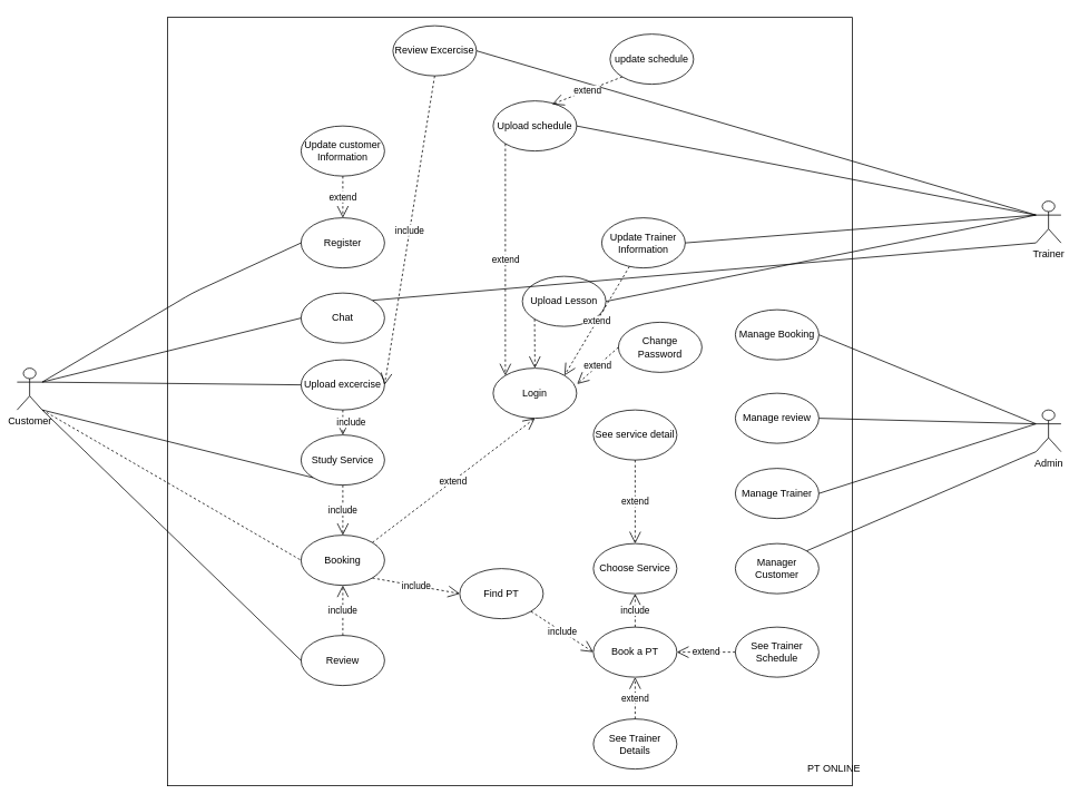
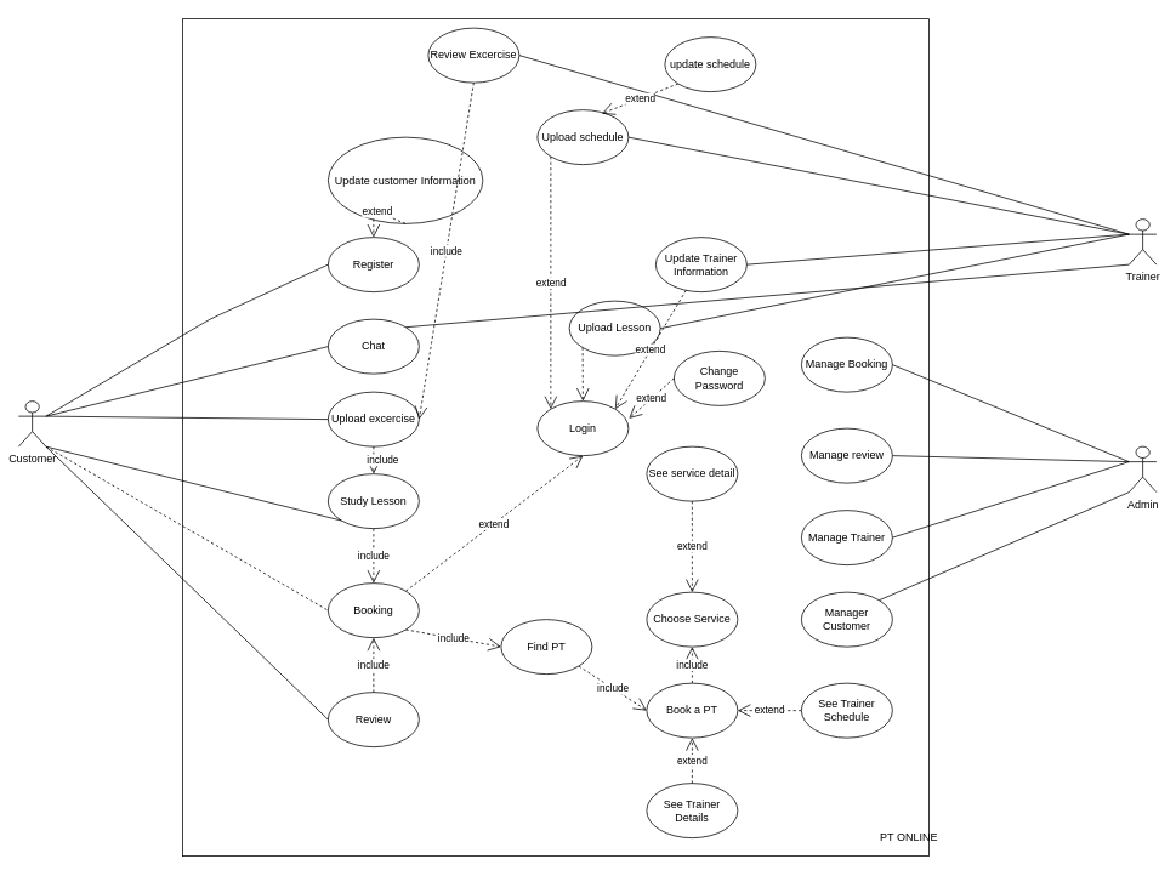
  <mxCell id="0" />
  <mxCell id="1" parent="0" />
  <mxCell id="2" value="" style="rounded=0;whiteSpace=wrap;html=1;" parent="1" vertex="1"><mxGeometry x="200" y="20" width="820" height="920" as="geometry" /></mxCell>
  <mxCell id="3" value="Customer" style="shape=umlActor;verticalLabelPosition=bottom;verticalAlign=top;html=1;labelPosition=center;align=center;" parent="1" vertex="1"><mxGeometry x="20" y="440" width="30" height="50" as="geometry" /></mxCell>
  <mxCell id="4" value="Chat" style="ellipse;whiteSpace=wrap;html=1;" parent="1" vertex="1"><mxGeometry x="360" y="350" width="100" height="60" as="geometry" /></mxCell>
  <mxCell id="5" value="Register" style="ellipse;whiteSpace=wrap;html=1;" parent="1" vertex="1"><mxGeometry x="360" y="260" width="100" height="60" as="geometry" /></mxCell>
  <mxCell id="6" value="Trainer" style="shape=umlActor;verticalLabelPosition=bottom;verticalAlign=top;html=1;labelPosition=center;align=center;" parent="1" vertex="1"><mxGeometry x="1240" y="240" width="30" height="50" as="geometry" /></mxCell>
  <mxCell id="7" value="Admin" style="shape=umlActor;verticalLabelPosition=bottom;verticalAlign=top;html=1;labelPosition=center;align=center;" parent="1" vertex="1"><mxGeometry x="1240" y="490" width="30" height="50" as="geometry" /></mxCell>
- <mxCell id="8" value="Study Service" style="ellipse;whiteSpace=wrap;html=1;" parent="1" vertex="1"><mxGeometry x="360" y="520" width="100" height="60" as="geometry" /></mxCell>
+ <mxCell id="8" value="Study Lesson" style="ellipse;whiteSpace=wrap;html=1;" parent="1" vertex="1"><mxGeometry x="360" y="520" width="100" height="60" as="geometry" /></mxCell>
  <mxCell id="9" value="Booking" style="ellipse;whiteSpace=wrap;html=1;" parent="1" vertex="1"><mxGeometry x="360" y="640" width="100" height="60" as="geometry" /></mxCell>
  <mxCell id="10" value="Upload Lesson" style="ellipse;whiteSpace=wrap;html=1;" parent="1" vertex="1"><mxGeometry x="625" y="330" width="100" height="60" as="geometry" /></mxCell>
  <mxCell id="11" value="Login" style="ellipse;whiteSpace=wrap;html=1;" parent="1" vertex="1"><mxGeometry x="590" y="440" width="100" height="60" as="geometry" /></mxCell>
  <mxCell id="12" value="Book a PT" style="ellipse;whiteSpace=wrap;html=1;" parent="1" vertex="1"><mxGeometry x="710" y="750" width="100" height="60" as="geometry" /></mxCell>
  <mxCell id="13" value="Choose Service" style="ellipse;whiteSpace=wrap;html=1;" parent="1" vertex="1"><mxGeometry x="710" y="650" width="100" height="60" as="geometry" /></mxCell>
  <mxCell id="14" value="Manage review" style="ellipse;whiteSpace=wrap;html=1;" parent="1" vertex="1"><mxGeometry x="880" y="470" width="100" height="60" as="geometry" /></mxCell>
  <mxCell id="15" value="Manage Booking" style="ellipse;whiteSpace=wrap;html=1;" parent="1" vertex="1"><mxGeometry x="880" y="370" width="100" height="60" as="geometry" /></mxCell>
  <mxCell id="16" value="Manage Trainer" style="ellipse;whiteSpace=wrap;html=1;" parent="1" vertex="1"><mxGeometry x="880" y="560" width="100" height="60" as="geometry" /></mxCell>
  <mxCell id="17" value="Manager Customer" style="ellipse;whiteSpace=wrap;html=1;" parent="1" vertex="1"><mxGeometry x="880" y="650" width="100" height="60" as="geometry" /></mxCell>
  <mxCell id="18" value="" style="endArrow=none;endSize=12;html=1;exitX=1;exitY=0.333;exitDx=0;exitDy=0;exitPerimeter=0;entryX=0;entryY=0.5;entryDx=0;entryDy=0;endFill=0;" parent="1" source="3" target="5" edge="1"><mxGeometry width="160" relative="1" as="geometry"><mxPoint x="100" y="406.667" as="sourcePoint" /><mxPoint x="340" y="270" as="targetPoint" /><Array as="points"><mxPoint x="230" y="350" /></Array></mxGeometry></mxCell>
  <mxCell id="19" value="" style="endArrow=none;endSize=12;html=1;exitX=1;exitY=0.333;exitDx=0;exitDy=0;exitPerimeter=0;entryX=0;entryY=0.5;entryDx=0;entryDy=0;endFill=0;" parent="1" source="3" target="4" edge="1"><mxGeometry width="160" relative="1" as="geometry"><mxPoint x="100" y="566.667" as="sourcePoint" /><mxPoint x="360" y="453.333" as="targetPoint" /><Array as="points" /></mxGeometry></mxCell>
  <mxCell id="20" value="" style="endArrow=none;endSize=12;html=1;exitX=1;exitY=1;exitDx=0;exitDy=0;exitPerimeter=0;entryX=0;entryY=1;entryDx=0;entryDy=0;endFill=0;" parent="1" source="3" target="8" edge="1"><mxGeometry x="-0.053" y="-2" width="160" relative="1" as="geometry"><mxPoint x="100" y="566.667" as="sourcePoint" /><mxPoint x="390" y="470.003" as="targetPoint" /><Array as="points" /><mxPoint as="offset" /></mxGeometry></mxCell>
  <mxCell id="21" value="" style="endArrow=none;endSize=12;html=1;exitX=1;exitY=1;exitDx=0;exitDy=0;exitPerimeter=0;entryX=0;entryY=0.5;entryDx=0;entryDy=0;endFill=0;dashed=1;" parent="1" source="3" target="9" edge="1"><mxGeometry width="160" relative="1" as="geometry"><mxPoint x="100" y="600" as="sourcePoint" /><mxPoint x="440" y="573.333" as="targetPoint" /><Array as="points" /></mxGeometry></mxCell>
  <mxCell id="22" value="include" style="endArrow=open;endSize=12;dashed=1;html=1;exitX=1;exitY=1;exitDx=0;exitDy=0;entryX=0;entryY=0.5;entryDx=0;entryDy=0;" parent="1" source="9" target="58" edge="1"><mxGeometry width="160" relative="1" as="geometry"><mxPoint x="450" y="760" as="sourcePoint" /><mxPoint x="710" y="643.333" as="targetPoint" /><Array as="points" /></mxGeometry></mxCell>
  <mxCell id="23" value="" style="endArrow=none;endSize=12;html=1;exitX=0;exitY=1;exitDx=0;exitDy=0;exitPerimeter=0;entryX=1;entryY=0;entryDx=0;entryDy=0;endFill=0;" parent="1" source="6" target="4" edge="1"><mxGeometry width="160" relative="1" as="geometry"><mxPoint x="710" y="280" as="sourcePoint" /><mxPoint x="970" y="163.333" as="targetPoint" /><Array as="points" /></mxGeometry></mxCell>
  <mxCell id="24" value="" style="endArrow=none;endSize=12;html=1;exitX=0;exitY=1;exitDx=0;exitDy=0;exitPerimeter=0;entryX=1;entryY=0;entryDx=0;entryDy=0;endFill=0;" parent="1" source="7" target="17" edge="1"><mxGeometry width="160" relative="1" as="geometry"><mxPoint x="990" y="780" as="sourcePoint" /><mxPoint x="1250" y="663.333" as="targetPoint" /><Array as="points" /></mxGeometry></mxCell>
  <mxCell id="25" value="" style="endArrow=none;endSize=12;html=1;exitX=0;exitY=0.333;exitDx=0;exitDy=0;exitPerimeter=0;entryX=1;entryY=0.5;entryDx=0;entryDy=0;endFill=0;" parent="1" source="7" target="16" edge="1"><mxGeometry width="160" relative="1" as="geometry"><mxPoint x="900" y="440" as="sourcePoint" /><mxPoint x="1160" y="323.333" as="targetPoint" /><Array as="points" /></mxGeometry></mxCell>
  <mxCell id="26" value="" style="endArrow=none;endSize=12;html=1;exitX=0;exitY=0.333;exitDx=0;exitDy=0;exitPerimeter=0;entryX=1;entryY=0.5;entryDx=0;entryDy=0;endFill=0;" parent="1" source="7" target="14" edge="1"><mxGeometry width="160" relative="1" as="geometry"><mxPoint x="920" y="420" as="sourcePoint" /><mxPoint x="1180" y="303.333" as="targetPoint" /><Array as="points" /></mxGeometry></mxCell>
  <mxCell id="27" value="" style="endArrow=none;endSize=12;html=1;exitX=0;exitY=0.333;exitDx=0;exitDy=0;exitPerimeter=0;entryX=1;entryY=0.5;entryDx=0;entryDy=0;endFill=0;" parent="1" source="7" target="15" edge="1"><mxGeometry x="-0.057" y="-7" width="160" relative="1" as="geometry"><mxPoint x="910" y="370" as="sourcePoint" /><mxPoint x="1170" y="253.333" as="targetPoint" /><Array as="points" /><mxPoint as="offset" /></mxGeometry></mxCell>
  <mxCell id="28" value="" style="endArrow=none;endSize=12;html=1;exitX=0;exitY=0.333;exitDx=0;exitDy=0;exitPerimeter=0;entryX=1;entryY=0.5;entryDx=0;entryDy=0;endFill=0;" parent="1" source="6" target="10" edge="1"><mxGeometry width="160" relative="1" as="geometry"><mxPoint x="750" y="230" as="sourcePoint" /><mxPoint x="1010" y="113.333" as="targetPoint" /><Array as="points" /></mxGeometry></mxCell>
  <mxCell id="29" value="extend" style="endArrow=open;endSize=12;dashed=1;html=1;exitX=1;exitY=0;exitDx=0;exitDy=0;entryX=0.5;entryY=1;entryDx=0;entryDy=0;" parent="1" source="9" target="11" edge="1"><mxGeometry width="160" relative="1" as="geometry"><mxPoint x="520" y="630" as="sourcePoint" /><mxPoint x="780" y="513.333" as="targetPoint" /><Array as="points" /></mxGeometry></mxCell>
  <mxCell id="30" value="Update Trainer Information" style="ellipse;whiteSpace=wrap;html=1;" parent="1" vertex="1"><mxGeometry x="720" y="260" width="100" height="60" as="geometry" /></mxCell>
- <mxCell id="31" value="Update customer Information" style="ellipse;whiteSpace=wrap;html=1;" parent="1" vertex="1"><mxGeometry x="360" y="150" width="100" height="60" as="geometry" /></mxCell>
+ <mxCell id="31" value="Update customer Information" style="ellipse;whiteSpace=wrap;html=1;" parent="1" vertex="1"><mxGeometry x="360" y="150" width="170" height="95" as="geometry" /></mxCell>
  <mxCell id="32" value="extend" style="endArrow=open;endSize=12;dashed=1;html=1;exitX=0.5;exitY=1;exitDx=0;exitDy=0;entryX=0.5;entryY=0;entryDx=0;entryDy=0;" parent="1" source="31" target="5" edge="1"><mxGeometry width="160" relative="1" as="geometry"><mxPoint x="170" y="160" as="sourcePoint" /><mxPoint x="430" y="43.333" as="targetPoint" /><Array as="points"><mxPoint x="410" y="230" /></Array></mxGeometry></mxCell>
  <mxCell id="33" value="See Trainer Details" style="ellipse;whiteSpace=wrap;html=1;" parent="1" vertex="1"><mxGeometry x="710" y="860" width="100" height="60" as="geometry" /></mxCell>
  <mxCell id="34" value="extend" style="endArrow=open;endSize=12;dashed=1;html=1;entryX=0.5;entryY=1;entryDx=0;entryDy=0;exitX=0.5;exitY=0;exitDx=0;exitDy=0;" parent="1" source="33" target="12" edge="1"><mxGeometry width="160" relative="1" as="geometry"><mxPoint x="410" y="730" as="sourcePoint" /><mxPoint x="410" y="780" as="targetPoint" /><Array as="points" /><mxPoint as="offset" /></mxGeometry></mxCell>
  <mxCell id="35" value="" style="endArrow=none;endSize=12;html=1;exitX=0;exitY=0.333;exitDx=0;exitDy=0;exitPerimeter=0;entryX=1;entryY=0.5;entryDx=0;entryDy=0;endFill=0;" parent="1" source="6" target="30" edge="1"><mxGeometry width="160" relative="1" as="geometry"><mxPoint x="720" y="270" as="sourcePoint" /><mxPoint x="230" y="213.333" as="targetPoint" /><Array as="points" /></mxGeometry></mxCell>
  <mxCell id="36" value="Upload schedule" style="ellipse;whiteSpace=wrap;html=1;" parent="1" vertex="1"><mxGeometry x="590" y="120" width="100" height="60" as="geometry" /></mxCell>
  <mxCell id="37" value="" style="endArrow=none;endSize=12;html=1;exitX=0;exitY=0.333;exitDx=0;exitDy=0;exitPerimeter=0;entryX=1;entryY=0.5;entryDx=0;entryDy=0;endFill=0;" parent="1" source="6" target="36" edge="1"><mxGeometry width="160" relative="1" as="geometry"><mxPoint x="780" y="120" as="sourcePoint" /><mxPoint x="290" y="63.333" as="targetPoint" /><Array as="points" /></mxGeometry></mxCell>
  <mxCell id="38" value="See Trainer Schedule" style="ellipse;whiteSpace=wrap;html=1;" parent="1" vertex="1"><mxGeometry x="880" y="750" width="100" height="60" as="geometry" /></mxCell>
  <mxCell id="39" value="extend" style="endArrow=open;endSize=12;dashed=1;html=1;exitX=0;exitY=0.5;exitDx=0;exitDy=0;entryX=1;entryY=0.5;entryDx=0;entryDy=0;" parent="1" source="38" target="12" edge="1"><mxGeometry width="160" relative="1" as="geometry"><mxPoint x="730" y="770" as="sourcePoint" /><mxPoint x="730" y="840" as="targetPoint" /><Array as="points" /></mxGeometry></mxCell>
  <mxCell id="40" value="extend" style="endArrow=open;endSize=12;dashed=1;html=1;entryX=1;entryY=0;entryDx=0;entryDy=0;" parent="1" source="30" target="11" edge="1"><mxGeometry width="160" relative="1" as="geometry"><mxPoint x="580" y="270" as="sourcePoint" /><mxPoint x="-104.645" y="328.787" as="targetPoint" /><Array as="points" /></mxGeometry></mxCell>
  <mxCell id="41" value="" style="endArrow=open;endSize=12;dashed=1;html=1;exitX=0;exitY=1;exitDx=0;exitDy=0;entryX=0.5;entryY=0;entryDx=0;entryDy=0;" parent="1" source="10" target="11" edge="1"><mxGeometry width="160" relative="1" as="geometry"><mxPoint x="580" y="240" as="sourcePoint" /><mxPoint x="-104.645" y="298.787" as="targetPoint" /><Array as="points" /></mxGeometry></mxCell>
  <mxCell id="42" value="extend" style="endArrow=open;endSize=12;dashed=1;html=1;exitX=0;exitY=1;exitDx=0;exitDy=0;entryX=0;entryY=0;entryDx=0;entryDy=0;" parent="1" source="36" target="11" edge="1"><mxGeometry width="160" relative="1" as="geometry"><mxPoint x="530" y="240" as="sourcePoint" /><mxPoint x="-154.645" y="298.787" as="targetPoint" /><Array as="points" /></mxGeometry></mxCell>
  <mxCell id="43" value="See service detail" style="ellipse;whiteSpace=wrap;html=1;" parent="1" vertex="1"><mxGeometry x="710" y="490" width="100" height="60" as="geometry" /></mxCell>
  <mxCell id="44" value="extend" style="endArrow=open;endSize=12;dashed=1;html=1;exitX=0.5;exitY=1;exitDx=0;exitDy=0;" parent="1" source="43" target="13" edge="1"><mxGeometry width="160" relative="1" as="geometry"><mxPoint x="640" y="610" as="sourcePoint" /><mxPoint x="640" y="630" as="targetPoint" /><Array as="points" /></mxGeometry></mxCell>
  <mxCell id="45" value="Change Password" style="ellipse;whiteSpace=wrap;html=1;" parent="1" vertex="1"><mxGeometry x="740" y="385" width="100" height="60" as="geometry" /></mxCell>
  <mxCell id="46" value="extend" style="endArrow=open;endSize=12;dashed=1;html=1;exitX=0;exitY=0.5;exitDx=0;exitDy=0;entryX=1.006;entryY=0.317;entryDx=0;entryDy=0;entryPerimeter=0;" parent="1" source="45" target="11" edge="1"><mxGeometry width="160" relative="1" as="geometry"><mxPoint x="740" y="490" as="sourcePoint" /><mxPoint x="680" y="490" as="targetPoint" /><Array as="points" /></mxGeometry></mxCell>
  <mxCell id="47" value="PT ONLINE&amp;nbsp;" style="text;html=1;strokeColor=none;fillColor=none;align=center;verticalAlign=middle;whiteSpace=wrap;rounded=0;" parent="1" vertex="1"><mxGeometry x="960" y="910" width="80" height="20" as="geometry" /></mxCell>
  <mxCell id="48" value="Review" style="ellipse;whiteSpace=wrap;html=1;" parent="1" vertex="1"><mxGeometry x="360" y="760" width="100" height="60" as="geometry" /></mxCell>
  <mxCell id="49" value="" style="endArrow=none;endSize=12;html=1;exitX=1;exitY=1;exitDx=0;exitDy=0;exitPerimeter=0;entryX=0;entryY=0.5;entryDx=0;entryDy=0;endFill=0;" parent="1" source="3" target="48" edge="1"><mxGeometry x="0.057" y="8" width="160" relative="1" as="geometry"><mxPoint x="100" y="600" as="sourcePoint" /><mxPoint x="410" y="690" as="targetPoint" /><Array as="points" /><mxPoint as="offset" /></mxGeometry></mxCell>
  <mxCell id="50" value="include" style="endArrow=open;endSize=12;dashed=1;html=1;exitX=0.5;exitY=0;exitDx=0;exitDy=0;entryX=0.5;entryY=1;entryDx=0;entryDy=0;" parent="1" source="48" target="9" edge="1"><mxGeometry width="160" relative="1" as="geometry"><mxPoint x="210" y="700" as="sourcePoint" /><mxPoint x="470" y="690" as="targetPoint" /><Array as="points" /></mxGeometry></mxCell>
  <mxCell id="51" value="include" style="endArrow=open;endSize=12;dashed=1;html=1;exitX=0.5;exitY=1;exitDx=0;exitDy=0;entryX=0.5;entryY=0;entryDx=0;entryDy=0;" parent="1" source="8" target="9" edge="1"><mxGeometry width="160" relative="1" as="geometry"><mxPoint x="50" y="630" as="sourcePoint" /><mxPoint x="310" y="620" as="targetPoint" /><Array as="points" /></mxGeometry></mxCell>
  <mxCell id="52" value="Upload excercise" style="ellipse;whiteSpace=wrap;html=1;" parent="1" vertex="1"><mxGeometry x="360" y="430" width="100" height="60" as="geometry" /></mxCell>
  <mxCell id="53" value="" style="endArrow=none;endSize=12;html=1;entryX=0;entryY=0.5;entryDx=0;entryDy=0;endFill=0;exitX=1;exitY=0.333;exitDx=0;exitDy=0;exitPerimeter=0;" parent="1" source="3" target="52" edge="1"><mxGeometry x="0.145" y="8" width="160" relative="1" as="geometry"><mxPoint x="110" y="570" as="sourcePoint" /><mxPoint x="260" y="920" as="targetPoint" /><Array as="points" /><mxPoint as="offset" /></mxGeometry></mxCell>
  <mxCell id="54" value="include" style="endArrow=open;endSize=12;dashed=1;html=1;exitX=0.5;exitY=1;exitDx=0;exitDy=0;entryX=0.5;entryY=0;entryDx=0;entryDy=0;" parent="1" source="52" target="8" edge="1"><mxGeometry y="10" width="160" relative="1" as="geometry"><mxPoint x="420" y="470" as="sourcePoint" /><mxPoint x="420" y="530" as="targetPoint" /><Array as="points" /><mxPoint as="offset" /></mxGeometry></mxCell>
  <mxCell id="55" value="Review Excercise" style="ellipse;whiteSpace=wrap;html=1;" parent="1" vertex="1"><mxGeometry x="470" y="30" width="100" height="60" as="geometry" /></mxCell>
  <mxCell id="56" value="" style="endArrow=none;endSize=12;html=1;exitX=0;exitY=0.333;exitDx=0;exitDy=0;exitPerimeter=0;entryX=1;entryY=0.5;entryDx=0;entryDy=0;endFill=0;" parent="1" source="6" edge="1" target="55"><mxGeometry width="160" relative="1" as="geometry"><mxPoint x="1170" y="196.67" as="sourcePoint" /><mxPoint x="570" y="60.003" as="targetPoint" /><Array as="points" /></mxGeometry></mxCell>
  <mxCell id="57" value="include" style="endArrow=open;endSize=12;dashed=1;html=1;exitX=0.5;exitY=1;exitDx=0;exitDy=0;entryX=1;entryY=0.5;entryDx=0;entryDy=0;" parent="1" target="52" edge="1" source="55"><mxGeometry width="160" relative="1" as="geometry"><mxPoint x="500" y="77.43" as="sourcePoint" /><mxPoint x="550" y="385.004" as="targetPoint" /><Array as="points" /></mxGeometry></mxCell>
  <mxCell id="58" value="Find PT" style="ellipse;whiteSpace=wrap;html=1;" parent="1" vertex="1"><mxGeometry x="550" y="680" width="100" height="60" as="geometry" /></mxCell>
  <mxCell id="59" value="include" style="endArrow=open;endSize=12;dashed=1;html=1;exitX=1;exitY=1;exitDx=0;exitDy=0;entryX=0;entryY=0.5;entryDx=0;entryDy=0;" parent="1" source="58" target="12" edge="1"><mxGeometry width="160" relative="1" as="geometry"><mxPoint x="605.36" y="750" as="sourcePoint" /><mxPoint x="710.005" y="768.787" as="targetPoint" /><Array as="points" /></mxGeometry></mxCell>
  <mxCell id="60" value="include" style="endArrow=open;endSize=12;dashed=1;html=1;exitX=0.5;exitY=0;exitDx=0;exitDy=0;entryX=0.5;entryY=1;entryDx=0;entryDy=0;" parent="1" source="12" target="13" edge="1"><mxGeometry width="160" relative="1" as="geometry"><mxPoint x="60" y="770" as="sourcePoint" /><mxPoint x="134.645" y="818.787" as="targetPoint" /><Array as="points" /></mxGeometry></mxCell>
  <mxCell id="61" value="update schedule" style="ellipse;whiteSpace=wrap;html=1;" parent="1" vertex="1"><mxGeometry x="730" y="40" width="100" height="60" as="geometry" /></mxCell>
  <mxCell id="62" value="extend" style="endArrow=open;endSize=12;dashed=1;html=1;exitX=0;exitY=1;exitDx=0;exitDy=0;entryX=1.006;entryY=0.317;entryDx=0;entryDy=0;entryPerimeter=0;" parent="1" source="61" edge="1"><mxGeometry width="160" relative="1" as="geometry"><mxPoint x="710" y="80" as="sourcePoint" /><mxPoint x="660.6" y="124.02" as="targetPoint" /><Array as="points" /></mxGeometry></mxCell>
